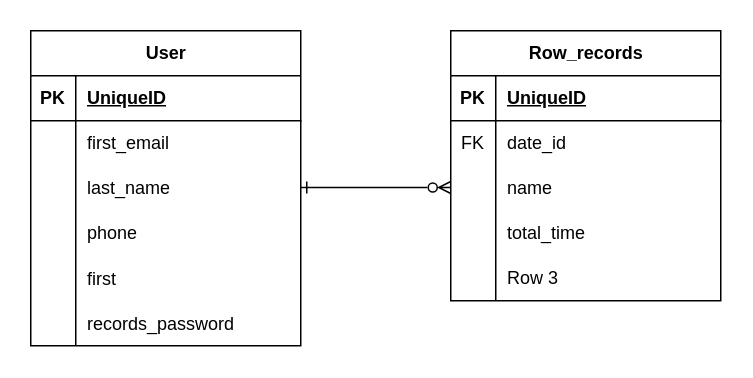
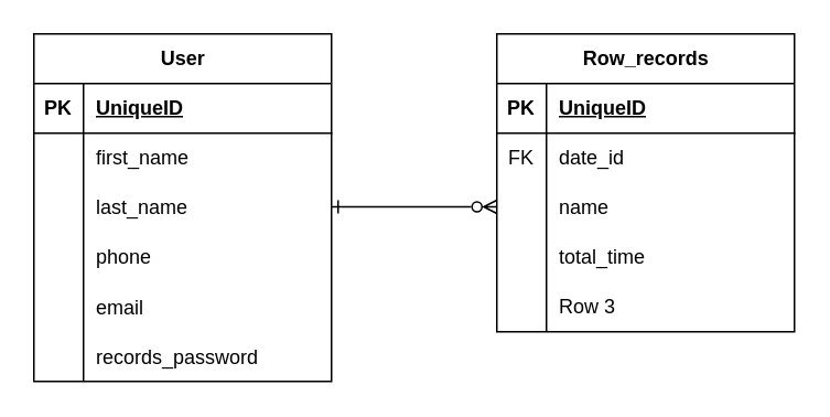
  <mxCell id="0" />
  <mxCell id="1" parent="0" />
  <mxCell id="2" value="User" style="shape=table;startSize=30;container=1;collapsible=1;childLayout=tableLayout;fixedRows=1;rowLines=0;fontStyle=1;align=center;resizeLast=1;html=1;" parent="1" vertex="1"><mxGeometry x="20" y="20" width="180" height="210" as="geometry" /></mxCell>
  <mxCell id="3" value="" style="shape=tableRow;horizontal=0;startSize=0;swimlaneHead=0;swimlaneBody=0;fillColor=none;collapsible=0;dropTarget=0;points=[[0,0.5],[1,0.5]];portConstraint=eastwest;top=0;left=0;right=0;bottom=1;" parent="2" vertex="1"><mxGeometry y="30" width="180" height="30" as="geometry" /></mxCell>
  <mxCell id="4" value="PK" style="shape=partialRectangle;connectable=0;fillColor=none;top=0;left=0;bottom=0;right=0;fontStyle=1;overflow=hidden;whiteSpace=wrap;html=1;" parent="3" vertex="1"><mxGeometry width="30" height="30" as="geometry"><mxRectangle width="30" height="30" as="alternateBounds" /></mxGeometry></mxCell>
  <mxCell id="5" value="UniqueID" style="shape=partialRectangle;connectable=0;fillColor=none;top=0;left=0;bottom=0;right=0;align=left;spacingLeft=6;fontStyle=5;overflow=hidden;whiteSpace=wrap;html=1;" parent="3" vertex="1"><mxGeometry x="30" width="150" height="30" as="geometry"><mxRectangle width="150" height="30" as="alternateBounds" /></mxGeometry></mxCell>
  <mxCell id="6" value="" style="shape=tableRow;horizontal=0;startSize=0;swimlaneHead=0;swimlaneBody=0;fillColor=none;collapsible=0;dropTarget=0;points=[[0,0.5],[1,0.5]];portConstraint=eastwest;top=0;left=0;right=0;bottom=0;" parent="2" vertex="1"><mxGeometry y="60" width="180" height="30" as="geometry" /></mxCell>
  <mxCell id="7" value="" style="shape=partialRectangle;connectable=0;fillColor=none;top=0;left=0;bottom=0;right=0;editable=1;overflow=hidden;whiteSpace=wrap;html=1;" parent="6" vertex="1"><mxGeometry width="30" height="30" as="geometry"><mxRectangle width="30" height="30" as="alternateBounds" /></mxGeometry></mxCell>
- <mxCell id="8" value="first_email" style="shape=partialRectangle;connectable=0;fillColor=none;top=0;left=0;bottom=0;right=0;align=left;spacingLeft=6;overflow=hidden;whiteSpace=wrap;html=1;" parent="6" vertex="1"><mxGeometry x="30" width="150" height="30" as="geometry"><mxRectangle width="150" height="30" as="alternateBounds" /></mxGeometry></mxCell>
+ <mxCell id="8" value="first_name" style="shape=partialRectangle;connectable=0;fillColor=none;top=0;left=0;bottom=0;right=0;align=left;spacingLeft=6;overflow=hidden;whiteSpace=wrap;html=1;" parent="6" vertex="1"><mxGeometry x="30" width="150" height="30" as="geometry"><mxRectangle width="150" height="30" as="alternateBounds" /></mxGeometry></mxCell>
  <mxCell id="9" value="" style="shape=tableRow;horizontal=0;startSize=0;swimlaneHead=0;swimlaneBody=0;fillColor=none;collapsible=0;dropTarget=0;points=[[0,0.5],[1,0.5]];portConstraint=eastwest;top=0;left=0;right=0;bottom=0;" parent="2" vertex="1"><mxGeometry y="90" width="180" height="30" as="geometry" /></mxCell>
  <mxCell id="10" value="" style="shape=partialRectangle;connectable=0;fillColor=none;top=0;left=0;bottom=0;right=0;editable=1;overflow=hidden;whiteSpace=wrap;html=1;" parent="9" vertex="1"><mxGeometry width="30" height="30" as="geometry"><mxRectangle width="30" height="30" as="alternateBounds" /></mxGeometry></mxCell>
  <mxCell id="11" value="last_name" style="shape=partialRectangle;connectable=0;fillColor=none;top=0;left=0;bottom=0;right=0;align=left;spacingLeft=6;overflow=hidden;whiteSpace=wrap;html=1;" parent="9" vertex="1"><mxGeometry x="30" width="150" height="30" as="geometry"><mxRectangle width="150" height="30" as="alternateBounds" /></mxGeometry></mxCell>
  <mxCell id="12" value="" style="shape=tableRow;horizontal=0;startSize=0;swimlaneHead=0;swimlaneBody=0;fillColor=none;collapsible=0;dropTarget=0;points=[[0,0.5],[1,0.5]];portConstraint=eastwest;top=0;left=0;right=0;bottom=0;" parent="2" vertex="1"><mxGeometry y="120" width="180" height="30" as="geometry" /></mxCell>
  <mxCell id="13" value="" style="shape=partialRectangle;connectable=0;fillColor=none;top=0;left=0;bottom=0;right=0;editable=1;overflow=hidden;whiteSpace=wrap;html=1;" parent="12" vertex="1"><mxGeometry width="30" height="30" as="geometry"><mxRectangle width="30" height="30" as="alternateBounds" /></mxGeometry></mxCell>
  <mxCell id="14" value="phone" style="shape=partialRectangle;connectable=0;fillColor=none;top=0;left=0;bottom=0;right=0;align=left;spacingLeft=6;overflow=hidden;whiteSpace=wrap;html=1;" parent="12" vertex="1"><mxGeometry x="30" width="150" height="30" as="geometry"><mxRectangle width="150" height="30" as="alternateBounds" /></mxGeometry></mxCell>
  <mxCell id="15" value="" style="shape=tableRow;horizontal=0;startSize=0;swimlaneHead=0;swimlaneBody=0;fillColor=none;collapsible=0;dropTarget=0;points=[[0,0.5],[1,0.5]];portConstraint=eastwest;top=0;left=0;right=0;bottom=0;" parent="2" vertex="1"><mxGeometry y="150" width="180" height="30" as="geometry" /></mxCell>
  <mxCell id="16" value="" style="shape=partialRectangle;connectable=0;fillColor=none;top=0;left=0;bottom=0;right=0;editable=1;overflow=hidden;" parent="15" vertex="1"><mxGeometry width="30" height="30" as="geometry"><mxRectangle width="30" height="30" as="alternateBounds" /></mxGeometry></mxCell>
- <mxCell id="17" value="first" style="shape=partialRectangle;connectable=0;fillColor=none;top=0;left=0;bottom=0;right=0;align=left;spacingLeft=6;overflow=hidden;" parent="15" vertex="1"><mxGeometry x="30" width="150" height="30" as="geometry"><mxRectangle width="150" height="30" as="alternateBounds" /></mxGeometry></mxCell>
+ <mxCell id="17" value="email" style="shape=partialRectangle;connectable=0;fillColor=none;top=0;left=0;bottom=0;right=0;align=left;spacingLeft=6;overflow=hidden;" parent="15" vertex="1"><mxGeometry x="30" width="150" height="30" as="geometry"><mxRectangle width="150" height="30" as="alternateBounds" /></mxGeometry></mxCell>
  <mxCell id="18" value="" style="shape=tableRow;horizontal=0;startSize=0;swimlaneHead=0;swimlaneBody=0;fillColor=none;collapsible=0;dropTarget=0;points=[[0,0.5],[1,0.5]];portConstraint=eastwest;top=0;left=0;right=0;bottom=0;" parent="2" vertex="1"><mxGeometry y="180" width="180" height="30" as="geometry" /></mxCell>
  <mxCell id="19" value="" style="shape=partialRectangle;connectable=0;fillColor=none;top=0;left=0;bottom=0;right=0;editable=1;overflow=hidden;" parent="18" vertex="1"><mxGeometry width="30" height="30" as="geometry"><mxRectangle width="30" height="30" as="alternateBounds" /></mxGeometry></mxCell>
  <mxCell id="20" value="records_password" style="shape=partialRectangle;connectable=0;fillColor=none;top=0;left=0;bottom=0;right=0;align=left;spacingLeft=6;overflow=hidden;" parent="18" vertex="1"><mxGeometry x="30" width="150" height="30" as="geometry"><mxRectangle width="150" height="30" as="alternateBounds" /></mxGeometry></mxCell>
  <mxCell id="21" value="Row_records" style="shape=table;startSize=30;container=1;collapsible=1;childLayout=tableLayout;fixedRows=1;rowLines=0;fontStyle=1;align=center;resizeLast=1;html=1;strokeColor=default;" parent="1" vertex="1"><mxGeometry x="300" y="20" width="180" height="180" as="geometry" /></mxCell>
  <mxCell id="22" value="" style="shape=tableRow;horizontal=0;startSize=0;swimlaneHead=0;swimlaneBody=0;fillColor=none;collapsible=0;dropTarget=0;points=[[0,0.5],[1,0.5]];portConstraint=eastwest;top=0;left=0;right=0;bottom=1;" parent="21" vertex="1"><mxGeometry y="30" width="180" height="30" as="geometry" /></mxCell>
  <mxCell id="23" value="PK" style="shape=partialRectangle;connectable=0;fillColor=none;top=0;left=0;bottom=0;right=0;fontStyle=1;overflow=hidden;whiteSpace=wrap;html=1;" parent="22" vertex="1"><mxGeometry width="30" height="30" as="geometry"><mxRectangle width="30" height="30" as="alternateBounds" /></mxGeometry></mxCell>
  <mxCell id="24" value="UniqueID" style="shape=partialRectangle;connectable=0;fillColor=none;top=0;left=0;bottom=0;right=0;align=left;spacingLeft=6;fontStyle=5;overflow=hidden;whiteSpace=wrap;html=1;" parent="22" vertex="1"><mxGeometry x="30" width="150" height="30" as="geometry"><mxRectangle width="150" height="30" as="alternateBounds" /></mxGeometry></mxCell>
  <mxCell id="25" value="" style="shape=tableRow;horizontal=0;startSize=0;swimlaneHead=0;swimlaneBody=0;fillColor=none;collapsible=0;dropTarget=0;points=[[0,0.5],[1,0.5]];portConstraint=eastwest;top=0;left=0;right=0;bottom=0;" parent="21" vertex="1"><mxGeometry y="60" width="180" height="30" as="geometry" /></mxCell>
  <mxCell id="26" value="FK" style="shape=partialRectangle;connectable=0;fillColor=none;top=0;left=0;bottom=0;right=0;fontStyle=0;overflow=hidden;whiteSpace=wrap;html=1;" parent="25" vertex="1"><mxGeometry width="30" height="30" as="geometry"><mxRectangle width="30" height="30" as="alternateBounds" /></mxGeometry></mxCell>
  <mxCell id="27" value="date_id" style="shape=partialRectangle;connectable=0;fillColor=none;top=0;left=0;bottom=0;right=0;align=left;spacingLeft=6;fontStyle=0;overflow=hidden;whiteSpace=wrap;html=1;" parent="25" vertex="1"><mxGeometry x="30" width="150" height="30" as="geometry"><mxRectangle width="150" height="30" as="alternateBounds" /></mxGeometry></mxCell>
  <mxCell id="28" value="" style="shape=tableRow;horizontal=0;startSize=0;swimlaneHead=0;swimlaneBody=0;fillColor=none;collapsible=0;dropTarget=0;points=[[0,0.5],[1,0.5]];portConstraint=eastwest;top=0;left=0;right=0;bottom=0;" parent="21" vertex="1"><mxGeometry y="90" width="180" height="30" as="geometry" /></mxCell>
  <mxCell id="29" value="" style="shape=partialRectangle;connectable=0;fillColor=none;top=0;left=0;bottom=0;right=0;editable=1;overflow=hidden;whiteSpace=wrap;html=1;" parent="28" vertex="1"><mxGeometry width="30" height="30" as="geometry"><mxRectangle width="30" height="30" as="alternateBounds" /></mxGeometry></mxCell>
  <mxCell id="30" value="name" style="shape=partialRectangle;connectable=0;fillColor=none;top=0;left=0;bottom=0;right=0;align=left;spacingLeft=6;overflow=hidden;whiteSpace=wrap;html=1;" parent="28" vertex="1"><mxGeometry x="30" width="150" height="30" as="geometry"><mxRectangle width="150" height="30" as="alternateBounds" /></mxGeometry></mxCell>
  <mxCell id="31" value="" style="shape=tableRow;horizontal=0;startSize=0;swimlaneHead=0;swimlaneBody=0;fillColor=none;collapsible=0;dropTarget=0;points=[[0,0.5],[1,0.5]];portConstraint=eastwest;top=0;left=0;right=0;bottom=0;" parent="21" vertex="1"><mxGeometry y="120" width="180" height="30" as="geometry" /></mxCell>
  <mxCell id="32" value="" style="shape=partialRectangle;connectable=0;fillColor=none;top=0;left=0;bottom=0;right=0;editable=1;overflow=hidden;whiteSpace=wrap;html=1;" parent="31" vertex="1"><mxGeometry width="30" height="30" as="geometry"><mxRectangle width="30" height="30" as="alternateBounds" /></mxGeometry></mxCell>
  <mxCell id="33" value="total_time" style="shape=partialRectangle;connectable=0;fillColor=none;top=0;left=0;bottom=0;right=0;align=left;spacingLeft=6;overflow=hidden;whiteSpace=wrap;html=1;" parent="31" vertex="1"><mxGeometry x="30" width="150" height="30" as="geometry"><mxRectangle width="150" height="30" as="alternateBounds" /></mxGeometry></mxCell>
  <mxCell id="34" value="" style="shape=tableRow;horizontal=0;startSize=0;swimlaneHead=0;swimlaneBody=0;fillColor=none;collapsible=0;dropTarget=0;points=[[0,0.5],[1,0.5]];portConstraint=eastwest;top=0;left=0;right=0;bottom=0;" parent="21" vertex="1"><mxGeometry y="150" width="180" height="30" as="geometry" /></mxCell>
  <mxCell id="35" value="" style="shape=partialRectangle;connectable=0;fillColor=none;top=0;left=0;bottom=0;right=0;editable=1;overflow=hidden;whiteSpace=wrap;html=1;" parent="34" vertex="1"><mxGeometry width="30" height="30" as="geometry"><mxRectangle width="30" height="30" as="alternateBounds" /></mxGeometry></mxCell>
  <mxCell id="36" value="Row 3" style="shape=partialRectangle;connectable=0;fillColor=none;top=0;left=0;bottom=0;right=0;align=left;spacingLeft=6;overflow=hidden;whiteSpace=wrap;html=1;" parent="34" vertex="1"><mxGeometry x="30" width="150" height="30" as="geometry"><mxRectangle width="150" height="30" as="alternateBounds" /></mxGeometry></mxCell>
  <mxCell id="37" value="" style="endArrow=ERzeroToMany;html=1;rounded=0;startArrow=ERone;startFill=0;endFill=0;" parent="1" edge="1"><mxGeometry relative="1" as="geometry"><mxPoint x="200" y="124.5" as="sourcePoint" /><mxPoint x="300" y="124.5" as="targetPoint" /></mxGeometry></mxCell>
